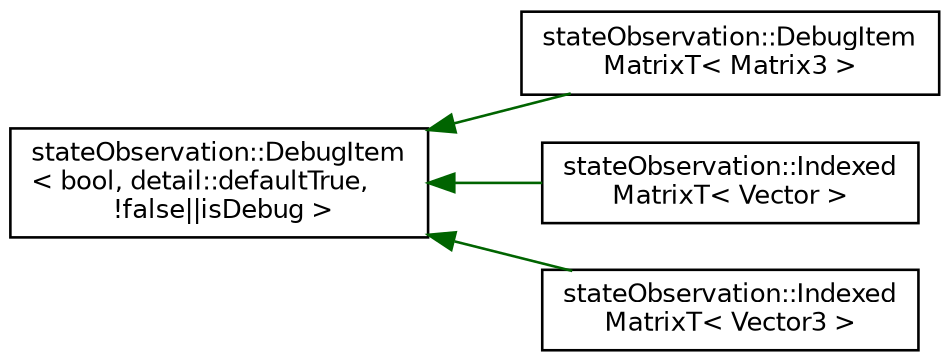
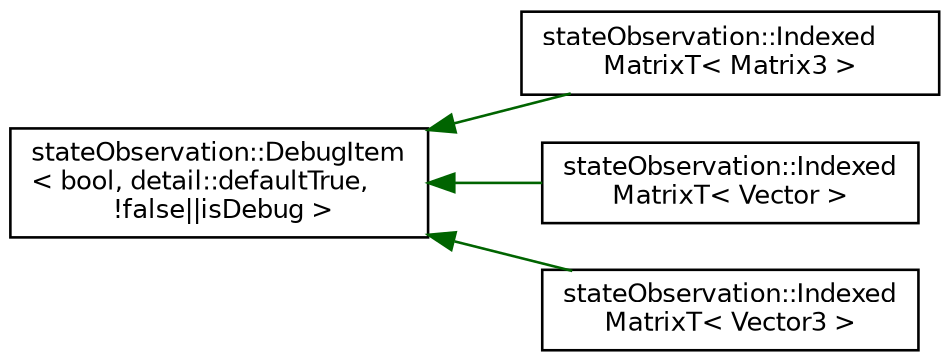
  digraph {
    rankdir=LR
    node [color=black fillcolor=white fontname=Helvetica fontsize=10 shape=record style=filled]
    edge [color=darkgreen dir=back fontname=Helvetica fontsize=10 labelfontname=Helvetica labelfontsize=10 style=solid]
    n1 [height=0.2 label="stateObservation::DebugItem\l\< bool, detail::defaultTrue,\l !false\|\|isDebug \>" width=0.4]
-   n2 [height=0.2 label="stateObservation::DebugItem\lMatrixT\< Matrix3 \>" width=0.4]
+   n2 [height=0.2 label="stateObservation::Indexed\lMatrixT\< Matrix3 \>" width=0.4]
    n3 [height=0.2 label="stateObservation::Indexed\lMatrixT\< Vector \>" width=0.4]
    n4 [height=0.2 label="stateObservation::Indexed\lMatrixT\< Vector3 \>" width=0.4]
    n1 -> n2
    n1 -> n3
    n1 -> n4
  }
